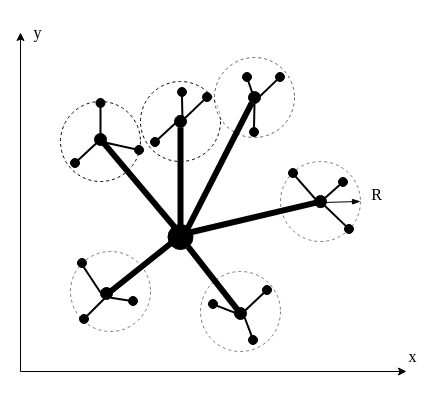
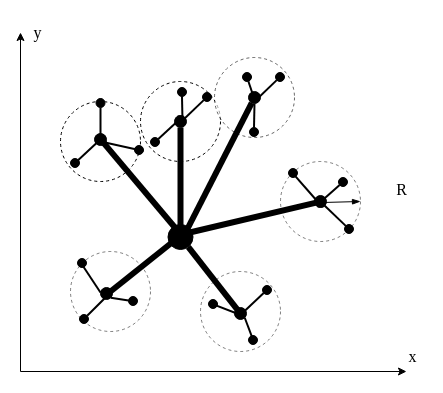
  <mxCell id="0" />
  <mxCell id="1" parent="0" />
  <mxCell id="2" value="" style="endArrow=classic;html=1;rounded=0;" edge="1" parent="1"><mxGeometry width="50" height="50" relative="1" as="geometry"><mxPoint x="20" y="371" as="sourcePoint" /><mxPoint x="20" y="32" as="targetPoint" /></mxGeometry></mxCell>
  <mxCell id="3" value="" style="endArrow=classic;html=1;rounded=0;" edge="1" parent="1"><mxGeometry width="50" height="50" relative="1" as="geometry"><mxPoint x="20" y="371" as="sourcePoint" /><mxPoint x="406" y="371" as="targetPoint" /></mxGeometry></mxCell>
  <mxCell id="4" value="" style="ellipse;whiteSpace=wrap;html=1;aspect=fixed;dashed=1;" vertex="1" parent="1"><mxGeometry x="60" y="101" width="80" height="80" as="geometry" /></mxCell>
  <mxCell id="5" value="" style="ellipse;whiteSpace=wrap;html=1;aspect=fixed;dashed=1;" vertex="1" parent="1"><mxGeometry x="140" y="81" width="80" height="80" as="geometry" /></mxCell>
  <mxCell id="6" value="" style="ellipse;whiteSpace=wrap;html=1;aspect=fixed;dashed=1;opacity=60;" vertex="1" parent="1"><mxGeometry x="214" y="57" width="80" height="80" as="geometry" /></mxCell>
  <mxCell id="7" value="" style="ellipse;whiteSpace=wrap;html=1;aspect=fixed;dashed=1;opacity=50;" vertex="1" parent="1"><mxGeometry x="280" y="161" width="80" height="80" as="geometry" /></mxCell>
  <mxCell id="8" value="" style="ellipse;whiteSpace=wrap;html=1;aspect=fixed;dashed=1;opacity=50;" vertex="1" parent="1"><mxGeometry x="200" y="271" width="80" height="80" as="geometry" /></mxCell>
  <mxCell id="9" value="" style="ellipse;whiteSpace=wrap;html=1;aspect=fixed;dashed=1;opacity=50;" vertex="1" parent="1"><mxGeometry x="70" y="251" width="80" height="80" as="geometry" /></mxCell>
  <mxCell id="10" value="" style="endArrow=none;html=1;rounded=0;strokeWidth=6;startArrow=none;" edge="1" parent="1" source="17"><mxGeometry width="50" height="50" relative="1" as="geometry"><mxPoint x="180" y="241" as="sourcePoint" /><mxPoint x="180" y="120" as="targetPoint" /></mxGeometry></mxCell>
  <mxCell id="11" value="" style="endArrow=none;html=1;rounded=0;strokeWidth=6;exitX=0.513;exitY=0.488;exitDx=0;exitDy=0;exitPerimeter=0;startArrow=none;" edge="1" parent="1" source="15"><mxGeometry width="50" height="50" relative="1" as="geometry"><mxPoint x="66" y="200" as="sourcePoint" /><mxPoint x="182" y="236" as="targetPoint" /></mxGeometry></mxCell>
  <mxCell id="12" value="" style="endArrow=none;html=1;rounded=0;strokeWidth=6;exitX=0.5;exitY=0.5;exitDx=0;exitDy=0;exitPerimeter=0;" edge="1" parent="1" source="9"><mxGeometry width="50" height="50" relative="1" as="geometry"><mxPoint x="141" y="223" as="sourcePoint" /><mxPoint x="184" y="232" as="targetPoint" /></mxGeometry></mxCell>
  <mxCell id="13" value="" style="endArrow=none;html=1;rounded=0;strokeWidth=6;entryX=0.5;entryY=0.513;entryDx=0;entryDy=0;entryPerimeter=0;startArrow=none;" edge="1" parent="1" source="23" target="8"><mxGeometry width="50" height="50" relative="1" as="geometry"><mxPoint x="178" y="234" as="sourcePoint" /><mxPoint x="295" y="120" as="targetPoint" /></mxGeometry></mxCell>
  <mxCell id="14" value="" style="endArrow=none;html=1;rounded=0;strokeWidth=6;entryX=0.5;entryY=0.513;entryDx=0;entryDy=0;entryPerimeter=0;startArrow=none;" edge="1" parent="1" source="21" target="7"><mxGeometry width="50" height="50" relative="1" as="geometry"><mxPoint x="185" y="233" as="sourcePoint" /><mxPoint x="294" y="101" as="targetPoint" /></mxGeometry></mxCell>
  <mxCell id="15" value="" style="ellipse;whiteSpace=wrap;html=1;strokeColor=#000000;fillColor=#000000;gradientColor=none;" vertex="1" parent="1"><mxGeometry x="94" y="133" width="12" height="12" as="geometry" /></mxCell>
  <mxCell id="16" value="" style="endArrow=none;html=1;rounded=0;strokeWidth=6;exitX=0.513;exitY=0.488;exitDx=0;exitDy=0;exitPerimeter=0;" edge="1" parent="1" source="4" target="15"><mxGeometry width="50" height="50" relative="1" as="geometry"><mxPoint x="101.04" y="140.04" as="sourcePoint" /><mxPoint x="182" y="236" as="targetPoint" /></mxGeometry></mxCell>
  <mxCell id="17" value="" style="ellipse;whiteSpace=wrap;html=1;strokeColor=#000000;fillColor=#000000;gradientColor=none;" vertex="1" parent="1"><mxGeometry x="174" y="115" width="12" height="12" as="geometry" /></mxCell>
  <mxCell id="18" value="" style="endArrow=none;html=1;rounded=0;strokeWidth=6;" edge="1" parent="1" target="17"><mxGeometry width="50" height="50" relative="1" as="geometry"><mxPoint x="180" y="241" as="sourcePoint" /><mxPoint x="180" y="120" as="targetPoint" /></mxGeometry></mxCell>
  <mxCell id="19" value="" style="ellipse;whiteSpace=wrap;html=1;strokeColor=#000000;fillColor=#000000;gradientColor=none;" vertex="1" parent="1"><mxGeometry x="248" y="91" width="12" height="12" as="geometry" /></mxCell>
  <mxCell id="20" value="" style="endArrow=none;html=1;rounded=0;strokeWidth=6;" edge="1" parent="1" target="19"><mxGeometry width="50" height="50" relative="1" as="geometry"><mxPoint x="180" y="242" as="sourcePoint" /><mxPoint x="240" y="121" as="targetPoint" /></mxGeometry></mxCell>
  <mxCell id="21" value="" style="ellipse;whiteSpace=wrap;html=1;strokeColor=#000000;fillColor=#000000;gradientColor=none;" vertex="1" parent="1"><mxGeometry x="314" y="195" width="12" height="12" as="geometry" /></mxCell>
  <mxCell id="22" value="" style="endArrow=none;html=1;rounded=0;strokeWidth=6;entryX=0.5;entryY=0.513;entryDx=0;entryDy=0;entryPerimeter=0;" edge="1" parent="1" target="21"><mxGeometry width="50" height="50" relative="1" as="geometry"><mxPoint x="185" y="233" as="sourcePoint" /><mxPoint x="320" y="202.04" as="targetPoint" /></mxGeometry></mxCell>
  <mxCell id="23" value="" style="ellipse;whiteSpace=wrap;html=1;strokeColor=#000000;fillColor=#000000;gradientColor=none;" vertex="1" parent="1"><mxGeometry x="234" y="307" width="12" height="12" as="geometry" /></mxCell>
  <mxCell id="24" value="" style="endArrow=none;html=1;rounded=0;strokeWidth=6;entryX=0.5;entryY=0.513;entryDx=0;entryDy=0;entryPerimeter=0;startArrow=none;" edge="1" parent="1" source="26" target="23"><mxGeometry width="50" height="50" relative="1" as="geometry"><mxPoint x="178" y="234" as="sourcePoint" /><mxPoint x="240" y="312.04" as="targetPoint" /></mxGeometry></mxCell>
  <mxCell id="25" value="" style="ellipse;whiteSpace=wrap;html=1;strokeColor=#000000;fillColor=#000000;gradientColor=none;" vertex="1" parent="1"><mxGeometry x="100" y="287" width="12" height="12" as="geometry" /></mxCell>
  <mxCell id="26" value="" style="ellipse;whiteSpace=wrap;html=1;aspect=fixed;strokeColor=#000000;fillColor=#000000;gradientColor=none;" vertex="1" parent="1"><mxGeometry x="167.5" y="224" width="25" height="25" as="geometry" /></mxCell>
  <mxCell id="27" value="" style="endArrow=none;html=1;rounded=0;strokeWidth=6;entryX=0.5;entryY=0.513;entryDx=0;entryDy=0;entryPerimeter=0;" edge="1" parent="1" target="26"><mxGeometry width="50" height="50" relative="1" as="geometry"><mxPoint x="178" y="234" as="sourcePoint" /><mxPoint x="240" y="313.156" as="targetPoint" /></mxGeometry></mxCell>
  <mxCell id="28" value="" style="endArrow=none;html=1;rounded=0;strokeWidth=2;startArrow=none;" edge="1" parent="1" source="73"><mxGeometry width="50" height="50" relative="1" as="geometry"><mxPoint x="241.5" y="313" as="sourcePoint" /><mxPoint x="266.5" y="289" as="targetPoint" /></mxGeometry></mxCell>
  <mxCell id="29" value="" style="endArrow=none;html=1;rounded=0;strokeWidth=2;exitX=0.175;exitY=0.4;exitDx=0;exitDy=0;exitPerimeter=0;startArrow=none;" edge="1" parent="1" source="84"><mxGeometry width="50" height="50" relative="1" as="geometry"><mxPoint x="214" y="338" as="sourcePoint" /><mxPoint x="239" y="314" as="targetPoint" /></mxGeometry></mxCell>
  <mxCell id="30" value="" style="endArrow=none;html=1;rounded=0;strokeWidth=2;exitX=0.65;exitY=0.838;exitDx=0;exitDy=0;exitPerimeter=0;entryX=1;entryY=1;entryDx=0;entryDy=0;startArrow=none;" edge="1" parent="1" source="71" target="23"><mxGeometry width="50" height="50" relative="1" as="geometry"><mxPoint x="234" y="338" as="sourcePoint" /><mxPoint x="259" y="314" as="targetPoint" /></mxGeometry></mxCell>
  <mxCell id="31" value="" style="endArrow=none;html=1;rounded=0;strokeWidth=2;startArrow=none;" edge="1" parent="1" source="65"><mxGeometry width="50" height="50" relative="1" as="geometry"><mxPoint x="316" y="205" as="sourcePoint" /><mxPoint x="341" y="181" as="targetPoint" /></mxGeometry></mxCell>
  <mxCell id="32" value="" style="endArrow=none;html=1;rounded=0;strokeWidth=2;entryX=0;entryY=0;entryDx=0;entryDy=0;startArrow=none;" edge="1" parent="1" source="67" target="7"><mxGeometry width="50" height="50" relative="1" as="geometry"><mxPoint x="317" y="201" as="sourcePoint" /><mxPoint x="317" y="189" as="targetPoint" /></mxGeometry></mxCell>
  <mxCell id="33" value="" style="endArrow=none;html=1;rounded=0;strokeWidth=2;startArrow=none;" edge="1" parent="1" source="69"><mxGeometry width="50" height="50" relative="1" as="geometry"><mxPoint x="299" y="229" as="sourcePoint" /><mxPoint x="324" y="205" as="targetPoint" /></mxGeometry></mxCell>
  <mxCell id="34" value="" style="endArrow=blockThin;html=1;rounded=0;strokeWidth=1;entryX=1;entryY=0.5;entryDx=0;entryDy=0;endFill=1;" edge="1" parent="1" target="7"><mxGeometry width="50" height="50" relative="1" as="geometry"><mxPoint x="322" y="202" as="sourcePoint" /><mxPoint x="473" y="178" as="targetPoint" /></mxGeometry></mxCell>
  <mxCell id="35" value="" style="endArrow=none;html=1;rounded=0;strokeWidth=2;startArrow=none;" edge="1" parent="1" source="77"><mxGeometry width="50" height="50" relative="1" as="geometry"><mxPoint x="82" y="319" as="sourcePoint" /><mxPoint x="107" y="295" as="targetPoint" /></mxGeometry></mxCell>
  <mxCell id="36" value="" style="endArrow=none;html=1;rounded=0;strokeWidth=2;exitX=1;exitY=1;exitDx=0;exitDy=0;startArrow=none;" edge="1" parent="1" source="75"><mxGeometry width="50" height="50" relative="1" as="geometry"><mxPoint x="106" y="323" as="sourcePoint" /><mxPoint x="131" y="299" as="targetPoint" /></mxGeometry></mxCell>
  <mxCell id="37" value="" style="endArrow=none;html=1;rounded=0;strokeWidth=2;entryX=0;entryY=0;entryDx=0;entryDy=0;startArrow=none;" edge="1" parent="1" source="79" target="9"><mxGeometry width="50" height="50" relative="1" as="geometry"><mxPoint x="100" y="292" as="sourcePoint" /><mxPoint x="125" y="268" as="targetPoint" /></mxGeometry></mxCell>
  <mxCell id="38" value="" style="endArrow=none;html=1;rounded=0;strokeWidth=2;startArrow=none;" edge="1" parent="1" source="53"><mxGeometry width="50" height="50" relative="1" as="geometry"><mxPoint x="254" y="101" as="sourcePoint" /><mxPoint x="279" y="77" as="targetPoint" /></mxGeometry></mxCell>
  <mxCell id="39" value="" style="endArrow=none;html=1;rounded=0;strokeWidth=2;startArrow=none;" edge="1" parent="1" source="55"><mxGeometry width="50" height="50" relative="1" as="geometry"><mxPoint x="253" y="96" as="sourcePoint" /><mxPoint x="248" y="77" as="targetPoint" /></mxGeometry></mxCell>
  <mxCell id="40" value="" style="endArrow=none;html=1;rounded=0;strokeWidth=2;startArrow=none;" edge="1" parent="1" source="57"><mxGeometry width="50" height="50" relative="1" as="geometry"><mxPoint x="254" y="127" as="sourcePoint" /><mxPoint x="254" y="103" as="targetPoint" /></mxGeometry></mxCell>
  <mxCell id="41" value="" style="endArrow=none;html=1;rounded=0;strokeWidth=2;startArrow=none;" edge="1" parent="1" source="61"><mxGeometry width="50" height="50" relative="1" as="geometry"><mxPoint x="182" y="120" as="sourcePoint" /><mxPoint x="207" y="96" as="targetPoint" /></mxGeometry></mxCell>
  <mxCell id="42" value="" style="endArrow=none;html=1;rounded=0;strokeWidth=2;startArrow=none;" edge="1" parent="1" source="59"><mxGeometry width="50" height="50" relative="1" as="geometry"><mxPoint x="182" y="121" as="sourcePoint" /><mxPoint x="182" y="93" as="targetPoint" /></mxGeometry></mxCell>
  <mxCell id="43" value="" style="endArrow=none;html=1;rounded=0;strokeWidth=2;startArrow=none;" edge="1" parent="1" source="63"><mxGeometry width="50" height="50" relative="1" as="geometry"><mxPoint x="155" y="142" as="sourcePoint" /><mxPoint x="180" y="118" as="targetPoint" /></mxGeometry></mxCell>
  <mxCell id="44" value="" style="endArrow=none;html=1;rounded=0;strokeWidth=2;startArrow=none;" edge="1" parent="1" source="51"><mxGeometry width="50" height="50" relative="1" as="geometry"><mxPoint x="77" y="161" as="sourcePoint" /><mxPoint x="102" y="137" as="targetPoint" /></mxGeometry></mxCell>
  <mxCell id="45" value="" style="endArrow=none;html=1;rounded=0;strokeWidth=2;startArrow=none;" edge="1" parent="1" source="47" target="4"><mxGeometry width="50" height="50" relative="1" as="geometry"><mxPoint x="100" y="139" as="sourcePoint" /><mxPoint x="125" y="115" as="targetPoint" /></mxGeometry></mxCell>
  <mxCell id="46" value="" style="endArrow=none;html=1;rounded=0;strokeWidth=2;entryX=0.988;entryY=0.6;entryDx=0;entryDy=0;entryPerimeter=0;startArrow=none;" edge="1" parent="1" source="49" target="4"><mxGeometry width="50" height="50" relative="1" as="geometry"><mxPoint x="100" y="141" as="sourcePoint" /><mxPoint x="125" y="117" as="targetPoint" /></mxGeometry></mxCell>
  <mxCell id="47" value="" style="ellipse;whiteSpace=wrap;html=1;aspect=fixed;strokeColor=#000000;fillColor=#000000;gradientColor=none;" vertex="1" parent="1"><mxGeometry x="95.5" y="98" width="9" height="9" as="geometry" /></mxCell>
  <mxCell id="48" value="" style="endArrow=none;html=1;rounded=0;strokeWidth=2;" edge="1" parent="1" target="47"><mxGeometry width="50" height="50" relative="1" as="geometry"><mxPoint x="100" y="139" as="sourcePoint" /><mxPoint x="100" y="101" as="targetPoint" /></mxGeometry></mxCell>
  <mxCell id="49" value="" style="ellipse;whiteSpace=wrap;html=1;aspect=fixed;strokeColor=#000000;fillColor=#000000;gradientColor=none;" vertex="1" parent="1"><mxGeometry x="134" y="145" width="9" height="9" as="geometry" /></mxCell>
  <mxCell id="50" value="" style="endArrow=none;html=1;rounded=0;strokeWidth=2;entryX=0.988;entryY=0.6;entryDx=0;entryDy=0;entryPerimeter=0;" edge="1" parent="1" target="49"><mxGeometry width="50" height="50" relative="1" as="geometry"><mxPoint x="100" y="141" as="sourcePoint" /><mxPoint x="139.04" y="149" as="targetPoint" /></mxGeometry></mxCell>
  <mxCell id="51" value="" style="ellipse;whiteSpace=wrap;html=1;aspect=fixed;strokeColor=#000000;fillColor=#000000;gradientColor=none;" vertex="1" parent="1"><mxGeometry x="70" y="158" width="9" height="9" as="geometry" /></mxCell>
  <mxCell id="52" value="" style="endArrow=none;html=1;rounded=0;strokeWidth=2;" edge="1" parent="1" target="51"><mxGeometry width="50" height="50" relative="1" as="geometry"><mxPoint x="77" y="161" as="sourcePoint" /><mxPoint x="102" y="137" as="targetPoint" /></mxGeometry></mxCell>
  <mxCell id="53" value="" style="ellipse;whiteSpace=wrap;html=1;aspect=fixed;strokeColor=#000000;fillColor=#000000;gradientColor=none;" vertex="1" parent="1"><mxGeometry x="275" y="72" width="9" height="9" as="geometry" /></mxCell>
  <mxCell id="54" value="" style="endArrow=none;html=1;rounded=0;strokeWidth=2;" edge="1" parent="1" target="53"><mxGeometry width="50" height="50" relative="1" as="geometry"><mxPoint x="254" y="101" as="sourcePoint" /><mxPoint x="279" y="77" as="targetPoint" /></mxGeometry></mxCell>
  <mxCell id="55" value="" style="ellipse;whiteSpace=wrap;html=1;aspect=fixed;strokeColor=#000000;fillColor=#000000;gradientColor=none;" vertex="1" parent="1"><mxGeometry x="242" y="72" width="9" height="9" as="geometry" /></mxCell>
  <mxCell id="56" value="" style="endArrow=none;html=1;rounded=0;strokeWidth=2;" edge="1" parent="1" target="55"><mxGeometry width="50" height="50" relative="1" as="geometry"><mxPoint x="253" y="96" as="sourcePoint" /><mxPoint x="248" y="77" as="targetPoint" /></mxGeometry></mxCell>
  <mxCell id="57" value="" style="ellipse;whiteSpace=wrap;html=1;aspect=fixed;strokeColor=#000000;fillColor=#000000;gradientColor=none;" vertex="1" parent="1"><mxGeometry x="249" y="127" width="9" height="9" as="geometry" /></mxCell>
  <mxCell id="58" value="" style="endArrow=none;html=1;rounded=0;strokeWidth=2;" edge="1" parent="1" target="57"><mxGeometry width="50" height="50" relative="1" as="geometry"><mxPoint x="254" y="127" as="sourcePoint" /><mxPoint x="254" y="103" as="targetPoint" /></mxGeometry></mxCell>
  <mxCell id="59" value="" style="ellipse;whiteSpace=wrap;html=1;aspect=fixed;strokeColor=#000000;fillColor=#000000;gradientColor=none;" vertex="1" parent="1"><mxGeometry x="177" y="87" width="9" height="9" as="geometry" /></mxCell>
  <mxCell id="60" value="" style="endArrow=none;html=1;rounded=0;strokeWidth=2;" edge="1" parent="1" target="59"><mxGeometry width="50" height="50" relative="1" as="geometry"><mxPoint x="182" y="121" as="sourcePoint" /><mxPoint x="182" y="93" as="targetPoint" /></mxGeometry></mxCell>
  <mxCell id="61" value="" style="ellipse;whiteSpace=wrap;html=1;aspect=fixed;strokeColor=#000000;fillColor=#000000;gradientColor=none;" vertex="1" parent="1"><mxGeometry x="202" y="92" width="9" height="9" as="geometry" /></mxCell>
  <mxCell id="62" value="" style="endArrow=none;html=1;rounded=0;strokeWidth=2;" edge="1" parent="1" target="61"><mxGeometry width="50" height="50" relative="1" as="geometry"><mxPoint x="182" y="120" as="sourcePoint" /><mxPoint x="207" y="96" as="targetPoint" /></mxGeometry></mxCell>
  <mxCell id="63" value="" style="ellipse;whiteSpace=wrap;html=1;aspect=fixed;strokeColor=#000000;fillColor=#000000;gradientColor=none;" vertex="1" parent="1"><mxGeometry x="150" y="137" width="9" height="9" as="geometry" /></mxCell>
  <mxCell id="64" value="" style="endArrow=none;html=1;rounded=0;strokeWidth=2;" edge="1" parent="1" target="63"><mxGeometry width="50" height="50" relative="1" as="geometry"><mxPoint x="155" y="142" as="sourcePoint" /><mxPoint x="180" y="118" as="targetPoint" /></mxGeometry></mxCell>
  <mxCell id="65" value="" style="ellipse;whiteSpace=wrap;html=1;aspect=fixed;strokeColor=#000000;fillColor=#000000;gradientColor=none;" vertex="1" parent="1"><mxGeometry x="338" y="177" width="9" height="9" as="geometry" /></mxCell>
  <mxCell id="66" value="" style="endArrow=none;html=1;rounded=0;strokeWidth=2;" edge="1" parent="1" target="65"><mxGeometry width="50" height="50" relative="1" as="geometry"><mxPoint x="316" y="205" as="sourcePoint" /><mxPoint x="341" y="181" as="targetPoint" /></mxGeometry></mxCell>
  <mxCell id="67" value="" style="ellipse;whiteSpace=wrap;html=1;aspect=fixed;strokeColor=#000000;fillColor=#000000;gradientColor=none;" vertex="1" parent="1"><mxGeometry x="288" y="168" width="9" height="9" as="geometry" /></mxCell>
  <mxCell id="68" value="" style="endArrow=none;html=1;rounded=0;strokeWidth=2;entryX=0;entryY=0;entryDx=0;entryDy=0;" edge="1" parent="1" target="67"><mxGeometry width="50" height="50" relative="1" as="geometry"><mxPoint x="317" y="201" as="sourcePoint" /><mxPoint x="291.716" y="172.716" as="targetPoint" /></mxGeometry></mxCell>
  <mxCell id="69" value="" style="ellipse;whiteSpace=wrap;html=1;aspect=fixed;strokeColor=#000000;fillColor=#000000;gradientColor=none;" vertex="1" parent="1"><mxGeometry x="344" y="224" width="9" height="9" as="geometry" /></mxCell>
  <mxCell id="70" value="" style="endArrow=none;html=1;rounded=0;strokeWidth=2;" edge="1" parent="1" source="7" target="69"><mxGeometry width="50" height="50" relative="1" as="geometry"><mxPoint x="348.284" y="229.284" as="sourcePoint" /><mxPoint x="324" y="205" as="targetPoint" /></mxGeometry></mxCell>
  <mxCell id="71" value="" style="ellipse;whiteSpace=wrap;html=1;aspect=fixed;strokeColor=#000000;fillColor=#000000;gradientColor=none;" vertex="1" parent="1"><mxGeometry x="248" y="335" width="9" height="9" as="geometry" /></mxCell>
  <mxCell id="72" value="" style="endArrow=none;html=1;rounded=0;strokeWidth=2;exitX=0.65;exitY=0.838;exitDx=0;exitDy=0;exitPerimeter=0;entryX=1;entryY=1;entryDx=0;entryDy=0;" edge="1" parent="1" source="8" target="71"><mxGeometry width="50" height="50" relative="1" as="geometry"><mxPoint x="252" y="338.04" as="sourcePoint" /><mxPoint x="244.243" y="317.243" as="targetPoint" /></mxGeometry></mxCell>
  <mxCell id="73" value="" style="ellipse;whiteSpace=wrap;html=1;aspect=fixed;strokeColor=#000000;fillColor=#000000;gradientColor=none;" vertex="1" parent="1"><mxGeometry x="262" y="285" width="9" height="9" as="geometry" /></mxCell>
  <mxCell id="74" value="" style="endArrow=none;html=1;rounded=0;strokeWidth=2;" edge="1" parent="1" target="73"><mxGeometry width="50" height="50" relative="1" as="geometry"><mxPoint x="241.5" y="313" as="sourcePoint" /><mxPoint x="266.5" y="289" as="targetPoint" /></mxGeometry></mxCell>
  <mxCell id="75" value="" style="ellipse;whiteSpace=wrap;html=1;aspect=fixed;strokeColor=#000000;fillColor=#000000;gradientColor=none;" vertex="1" parent="1"><mxGeometry x="128" y="296" width="9" height="9" as="geometry" /></mxCell>
  <mxCell id="76" value="" style="endArrow=none;html=1;rounded=0;strokeWidth=2;exitX=1;exitY=1;exitDx=0;exitDy=0;" edge="1" parent="1" source="25" target="75"><mxGeometry width="50" height="50" relative="1" as="geometry"><mxPoint x="110.243" y="297.243" as="sourcePoint" /><mxPoint x="131" y="299" as="targetPoint" /></mxGeometry></mxCell>
  <mxCell id="77" value="" style="ellipse;whiteSpace=wrap;html=1;aspect=fixed;strokeColor=#000000;fillColor=#000000;gradientColor=none;" vertex="1" parent="1"><mxGeometry x="79" y="314" width="9" height="9" as="geometry" /></mxCell>
  <mxCell id="78" value="" style="endArrow=none;html=1;rounded=0;strokeWidth=2;" edge="1" parent="1" target="77"><mxGeometry width="50" height="50" relative="1" as="geometry"><mxPoint x="82" y="319" as="sourcePoint" /><mxPoint x="107" y="295" as="targetPoint" /></mxGeometry></mxCell>
  <mxCell id="79" value="" style="ellipse;whiteSpace=wrap;html=1;aspect=fixed;strokeColor=#000000;fillColor=#000000;gradientColor=none;" vertex="1" parent="1"><mxGeometry x="77" y="258" width="9" height="9" as="geometry" /></mxCell>
  <mxCell id="80" value="" style="endArrow=none;html=1;rounded=0;strokeWidth=2;entryX=0;entryY=0;entryDx=0;entryDy=0;" edge="1" parent="1" target="79"><mxGeometry width="50" height="50" relative="1" as="geometry"><mxPoint x="100" y="292" as="sourcePoint" /><mxPoint x="81.716" y="262.716" as="targetPoint" /></mxGeometry></mxCell>
- <mxCell id="81" value="&lt;font style=&quot;font-size: 16px&quot; face=&quot;Times New Roman&quot;&gt;R&lt;/font&gt;" style="text;html=1;align=center;verticalAlign=middle;resizable=0;points=[];autosize=1;strokeColor=none;fillColor=none;" vertex="1" parent="1"><mxGeometry x="365" y="184" width="21" height="19" as="geometry" /></mxCell>
+ <mxCell id="81" value="&lt;font style=&quot;font-size: 16px&quot; face=&quot;Times New Roman&quot;&gt;R&lt;/font&gt;" style="text;html=1;align=center;verticalAlign=middle;resizable=0;points=[];autosize=1;strokeColor=none;fillColor=none;" vertex="1" parent="1"><mxGeometry x="390" y="179" width="21" height="19" as="geometry" /></mxCell>
  <mxCell id="82" value="x" style="text;html=1;align=center;verticalAlign=middle;resizable=0;points=[];autosize=1;strokeColor=none;fillColor=none;fontSize=16;fontFamily=Times New Roman;" vertex="1" parent="1"><mxGeometry x="403" y="344" width="18" height="23" as="geometry" /></mxCell>
  <mxCell id="83" value="y" style="text;html=1;align=center;verticalAlign=middle;resizable=0;points=[];autosize=1;strokeColor=none;fillColor=none;fontSize=16;fontFamily=Times New Roman;" vertex="1" parent="1"><mxGeometry x="28" y="20" width="18" height="23" as="geometry" /></mxCell>
  <mxCell id="84" value="" style="ellipse;whiteSpace=wrap;html=1;aspect=fixed;strokeColor=#000000;fillColor=#000000;gradientColor=none;" vertex="1" parent="1"><mxGeometry x="208" y="299" width="9" height="9" as="geometry" /></mxCell>
  <mxCell id="85" value="" style="endArrow=none;html=1;rounded=0;strokeWidth=2;exitX=0.175;exitY=0.4;exitDx=0;exitDy=0;exitPerimeter=0;" edge="1" parent="1" source="8" target="84"><mxGeometry width="50" height="50" relative="1" as="geometry"><mxPoint x="214" y="303" as="sourcePoint" /><mxPoint x="239" y="314" as="targetPoint" /></mxGeometry></mxCell>
